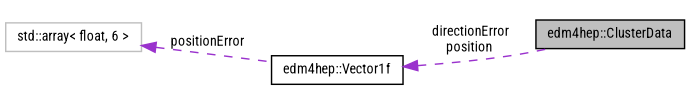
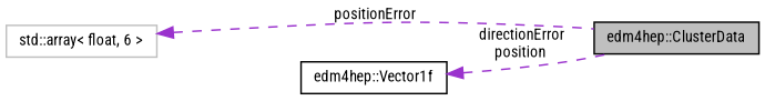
  digraph {
    fontname="Roboto Condensed"
    rankdir=LR
    node [color=black fillcolor=white fontname="Roboto Condensed" fontsize=10 shape=record style=filled]
    edge [color=darkorchid3 dir=back fontname="Roboto Condensed" fontsize=10 labelfontname=Helvetica labelfontsize=10 style=dashed]
    n1 [fillcolor=grey75 fontcolor=black height=0.2 label="edm4hep::ClusterData" width=0.4]
    n2 [color=grey75 height=0.2 label="std::array\< float, 6 \>" width=0.4]
    n3 [height=0.2 label="edm4hep::Vector1f" width=0.4]
-   n2 -> n3 [label=" positionError"]
+   n2 -> n1 [label=" positionError"]
    n3 -> n1 [label=" directionError\nposition"]
  }
